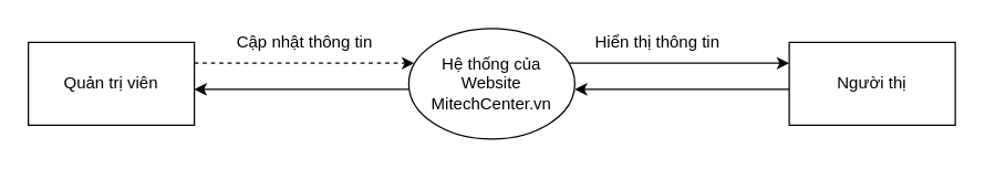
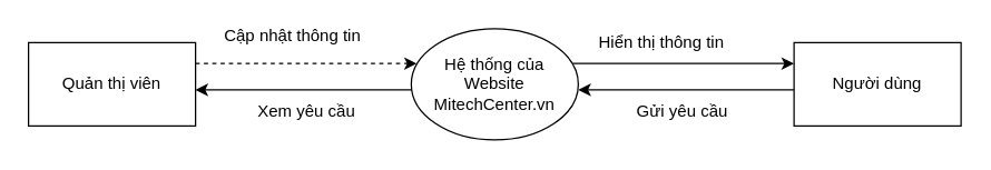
  <mxCell id="0" />
  <mxCell id="1" parent="0" />
  <mxCell id="2" value="" style="endArrow=classic;html=1;exitX=1;exitY=0.25;exitDx=0;exitDy=0;entryX=0.033;entryY=0.313;entryDx=0;entryDy=0;entryPerimeter=0;comic=0;shadow=0;strokeColor=#000000;" parent="1" edge="1"><mxGeometry width="50" height="50" relative="1" as="geometry"><mxPoint x="573.96" y="64.04" as="sourcePoint" /><mxPoint x="415" y="64" as="targetPoint" /></mxGeometry></mxCell>
  <mxCell id="3" value="" style="endArrow=classic;html=1;exitX=1;exitY=0.25;exitDx=0;exitDy=0;entryX=0.033;entryY=0.313;entryDx=0;entryDy=0;entryPerimeter=0;comic=0;shadow=0;strokeColor=#000000;" parent="1" edge="1"><mxGeometry width="50" height="50" relative="1" as="geometry"><mxPoint x="298.96" y="64.04" as="sourcePoint" /><mxPoint x="140" y="64" as="targetPoint" /></mxGeometry></mxCell>
- <mxCell id="4" value="Quản trị viên" style="rounded=0;whiteSpace=wrap;html=1;" parent="1" vertex="1"><mxGeometry x="20" y="30" width="120" height="60" as="geometry" /></mxCell>
- <mxCell id="5" value="Người thị" style="rounded=0;whiteSpace=wrap;html=1;" parent="1" vertex="1"><mxGeometry x="570" y="30" width="120" height="60" as="geometry" /></mxCell>
+ <mxCell id="4" value="Quản thị viên" style="rounded=0;whiteSpace=wrap;html=1;" parent="1" vertex="1"><mxGeometry x="20" y="30" width="120" height="60" as="geometry" /></mxCell>
+ <mxCell id="5" value="Người dùng" style="rounded=0;whiteSpace=wrap;html=1;" parent="1" vertex="1"><mxGeometry x="570" y="30" width="120" height="60" as="geometry" /></mxCell>
  <mxCell id="6" value="Hệ thống của&lt;br&gt;Website&lt;br&gt;MitechCenter.vn" style="ellipse;whiteSpace=wrap;html=1;" parent="1" vertex="1"><mxGeometry x="295" y="20" width="120" height="80" as="geometry" /></mxCell>
  <mxCell id="7" value="" style="endArrow=classic;html=1;exitX=1;exitY=0.25;exitDx=0;exitDy=0;entryX=0.033;entryY=0.313;entryDx=0;entryDy=0;entryPerimeter=0;dashed=1;" parent="1" source="4" target="6" edge="1"><mxGeometry width="50" height="50" relative="1" as="geometry"><mxPoint x="150" y="150" as="sourcePoint" /><mxPoint x="200" y="100" as="targetPoint" /></mxGeometry></mxCell>
  <mxCell id="8" value="" style="endArrow=classic;html=1;exitX=1;exitY=0.25;exitDx=0;exitDy=0;entryX=0.033;entryY=0.313;entryDx=0;entryDy=0;entryPerimeter=0;" parent="1" edge="1"><mxGeometry width="50" height="50" relative="1" as="geometry"><mxPoint x="411.04" y="45" as="sourcePoint" /><mxPoint x="570" y="45.04" as="targetPoint" /></mxGeometry></mxCell>
- <mxCell id="9" value="Cập nhật thông tin" style="text;html=1;strokeColor=none;fillColor=none;align=center;verticalAlign=middle;whiteSpace=wrap;rounded=0;" vertex="1" parent="1"><mxGeometry x="160" y="20" width="120" height="20" as="geometry" /></mxCell>
+ <mxCell id="9" value="Cập nhật thông tin" style="text;html=1;strokeColor=none;fillColor=none;align=center;verticalAlign=middle;whiteSpace=wrap;rounded=0;" vertex="1" parent="1"><mxGeometry x="150" y="15" width="120" height="20" as="geometry" /></mxCell>
  <mxCell id="10" value="Hiển thị thông tin" style="text;html=1;strokeColor=none;fillColor=none;align=center;verticalAlign=middle;whiteSpace=wrap;rounded=0;" vertex="1" parent="1"><mxGeometry x="425" y="20" width="100" height="20" as="geometry" /></mxCell>
+ <mxCell id="11" value="Gửi yêu cầu" style="text;html=1;strokeColor=none;fillColor=none;align=center;verticalAlign=middle;whiteSpace=wrap;rounded=0;" vertex="1" parent="1"><mxGeometry x="450" y="70" width="80" height="20" as="geometry" /></mxCell>
+ <mxCell id="12" value="Xem yêu cầu" style="text;html=1;strokeColor=none;fillColor=none;align=center;verticalAlign=middle;whiteSpace=wrap;rounded=0;" vertex="1" parent="1"><mxGeometry x="170" y="70" width="100" height="20" as="geometry" /></mxCell>
